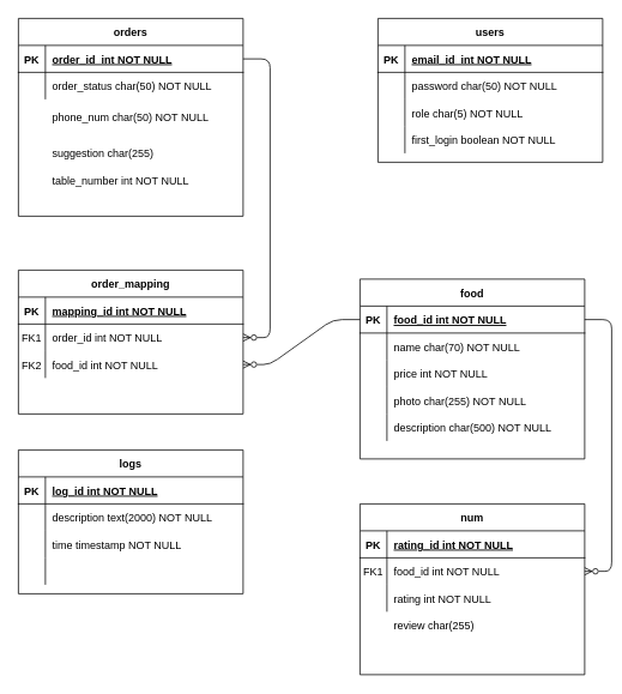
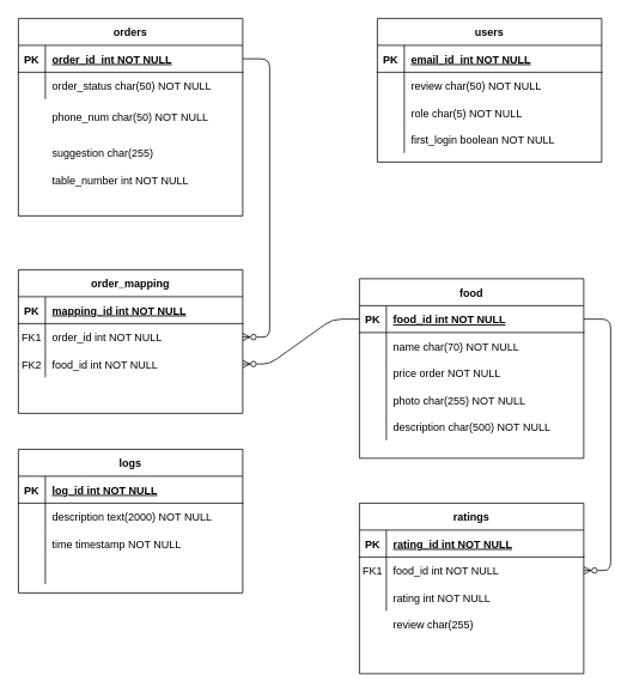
  <mxCell id="0" />
  <mxCell id="1" parent="0" />
  <mxCell id="2" value="users" style="shape=table;startSize=30;container=1;collapsible=1;childLayout=tableLayout;fixedRows=1;rowLines=0;fontStyle=1;align=center;resizeLast=1;" parent="1" vertex="1"><mxGeometry x="420" y="20" width="250" height="160" as="geometry" /></mxCell>
  <mxCell id="3" value="" style="shape=partialRectangle;collapsible=0;dropTarget=0;pointerEvents=0;fillColor=none;points=[[0,0.5],[1,0.5]];portConstraint=eastwest;top=0;left=0;right=0;bottom=1;" parent="2" vertex="1"><mxGeometry y="30" width="250" height="30" as="geometry" /></mxCell>
  <mxCell id="4" value="PK" style="shape=partialRectangle;overflow=hidden;connectable=0;fillColor=none;top=0;left=0;bottom=0;right=0;fontStyle=1;" parent="3" vertex="1"><mxGeometry width="30" height="30" as="geometry"><mxRectangle width="30" height="30" as="alternateBounds" /></mxGeometry></mxCell>
  <mxCell id="5" value="email_id  int NOT NULL " style="shape=partialRectangle;overflow=hidden;connectable=0;fillColor=none;top=0;left=0;bottom=0;right=0;align=left;spacingLeft=6;fontStyle=5;" parent="3" vertex="1"><mxGeometry x="30" width="220" height="30" as="geometry"><mxRectangle width="220" height="30" as="alternateBounds" /></mxGeometry></mxCell>
  <mxCell id="6" value="" style="shape=partialRectangle;collapsible=0;dropTarget=0;pointerEvents=0;fillColor=none;points=[[0,0.5],[1,0.5]];portConstraint=eastwest;top=0;left=0;right=0;bottom=0;" parent="2" vertex="1"><mxGeometry y="60" width="250" height="30" as="geometry" /></mxCell>
  <mxCell id="7" value="" style="shape=partialRectangle;overflow=hidden;connectable=0;fillColor=none;top=0;left=0;bottom=0;right=0;" parent="6" vertex="1"><mxGeometry width="30" height="30" as="geometry"><mxRectangle width="30" height="30" as="alternateBounds" /></mxGeometry></mxCell>
- <mxCell id="8" value="password char(50) NOT NULL" style="shape=partialRectangle;overflow=hidden;connectable=0;fillColor=none;top=0;left=0;bottom=0;right=0;align=left;spacingLeft=6;" parent="6" vertex="1"><mxGeometry x="30" width="220" height="30" as="geometry"><mxRectangle width="220" height="30" as="alternateBounds" /></mxGeometry></mxCell>
+ <mxCell id="8" value="review char(50) NOT NULL" style="shape=partialRectangle;overflow=hidden;connectable=0;fillColor=none;top=0;left=0;bottom=0;right=0;align=left;spacingLeft=6;" parent="6" vertex="1"><mxGeometry x="30" width="220" height="30" as="geometry"><mxRectangle width="220" height="30" as="alternateBounds" /></mxGeometry></mxCell>
  <mxCell id="9" value="" style="shape=partialRectangle;collapsible=0;dropTarget=0;pointerEvents=0;fillColor=none;points=[[0,0.5],[1,0.5]];portConstraint=eastwest;top=0;left=0;right=0;bottom=0;" parent="2" vertex="1"><mxGeometry y="90" width="250" height="30" as="geometry" /></mxCell>
  <mxCell id="10" value="" style="shape=partialRectangle;overflow=hidden;connectable=0;fillColor=none;top=0;left=0;bottom=0;right=0;" parent="9" vertex="1"><mxGeometry width="30" height="30" as="geometry"><mxRectangle width="30" height="30" as="alternateBounds" /></mxGeometry></mxCell>
  <mxCell id="11" value="role char(5) NOT NULL" style="shape=partialRectangle;overflow=hidden;connectable=0;fillColor=none;top=0;left=0;bottom=0;right=0;align=left;spacingLeft=6;" parent="9" vertex="1"><mxGeometry x="30" width="220" height="30" as="geometry"><mxRectangle width="220" height="30" as="alternateBounds" /></mxGeometry></mxCell>
  <mxCell id="12" value="" style="shape=partialRectangle;collapsible=0;dropTarget=0;pointerEvents=0;fillColor=none;points=[[0,0.5],[1,0.5]];portConstraint=eastwest;top=0;left=0;right=0;bottom=0;" parent="2" vertex="1"><mxGeometry y="120" width="250" height="30" as="geometry" /></mxCell>
  <mxCell id="13" value="" style="shape=partialRectangle;overflow=hidden;connectable=0;fillColor=none;top=0;left=0;bottom=0;right=0;" parent="12" vertex="1"><mxGeometry width="30" height="30" as="geometry"><mxRectangle width="30" height="30" as="alternateBounds" /></mxGeometry></mxCell>
  <mxCell id="14" value="first_login boolean NOT NULL" style="shape=partialRectangle;overflow=hidden;connectable=0;fillColor=none;top=0;left=0;bottom=0;right=0;align=left;spacingLeft=6;" parent="12" vertex="1"><mxGeometry x="30" width="220" height="30" as="geometry"><mxRectangle width="220" height="30" as="alternateBounds" /></mxGeometry></mxCell>
  <mxCell id="15" value="" style="group" parent="1" vertex="1" connectable="0"><mxGeometry x="20" y="20" width="250" height="220" as="geometry" /></mxCell>
  <mxCell id="16" value="orders" style="shape=table;startSize=30;container=1;collapsible=1;childLayout=tableLayout;fixedRows=1;rowLines=0;fontStyle=1;align=center;resizeLast=1;" parent="15" vertex="1"><mxGeometry width="250" height="220" as="geometry" /></mxCell>
  <mxCell id="17" value="" style="shape=partialRectangle;collapsible=0;dropTarget=0;pointerEvents=0;fillColor=none;points=[[0,0.5],[1,0.5]];portConstraint=eastwest;top=0;left=0;right=0;bottom=1;" parent="16" vertex="1"><mxGeometry y="30" width="250" height="30" as="geometry" /></mxCell>
  <mxCell id="18" value="PK" style="shape=partialRectangle;overflow=hidden;connectable=0;fillColor=none;top=0;left=0;bottom=0;right=0;fontStyle=1;" parent="17" vertex="1"><mxGeometry width="30" height="30" as="geometry"><mxRectangle width="30" height="30" as="alternateBounds" /></mxGeometry></mxCell>
  <mxCell id="19" value="order_id  int NOT NULL " style="shape=partialRectangle;overflow=hidden;connectable=0;fillColor=none;top=0;left=0;bottom=0;right=0;align=left;spacingLeft=6;fontStyle=5;" parent="17" vertex="1"><mxGeometry x="30" width="220" height="30" as="geometry"><mxRectangle width="220" height="30" as="alternateBounds" /></mxGeometry></mxCell>
  <mxCell id="20" value="" style="shape=partialRectangle;collapsible=0;dropTarget=0;pointerEvents=0;fillColor=none;points=[[0,0.5],[1,0.5]];portConstraint=eastwest;top=0;left=0;right=0;bottom=0;" parent="16" vertex="1"><mxGeometry y="60" width="250" height="30" as="geometry" /></mxCell>
  <mxCell id="21" value="" style="shape=partialRectangle;overflow=hidden;connectable=0;fillColor=none;top=0;left=0;bottom=0;right=0;" parent="20" vertex="1"><mxGeometry width="30" height="30" as="geometry"><mxRectangle width="30" height="30" as="alternateBounds" /></mxGeometry></mxCell>
  <mxCell id="22" value="order_status char(50) NOT NULL" style="shape=partialRectangle;overflow=hidden;connectable=0;fillColor=none;top=0;left=0;bottom=0;right=0;align=left;spacingLeft=6;" parent="20" vertex="1"><mxGeometry x="30" width="220" height="30" as="geometry"><mxRectangle width="220" height="30" as="alternateBounds" /></mxGeometry></mxCell>
  <mxCell id="23" value="phone_num char(50) NOT NULL" style="shape=partialRectangle;overflow=hidden;connectable=0;fillColor=none;top=0;left=0;bottom=0;right=0;align=left;spacingLeft=6;" parent="15" vertex="1"><mxGeometry x="30" y="95" width="220" height="30" as="geometry"><mxRectangle width="220" height="30" as="alternateBounds" /></mxGeometry></mxCell>
  <mxCell id="24" value="suggestion char(255) " style="shape=partialRectangle;overflow=hidden;connectable=0;fillColor=none;top=0;left=0;bottom=0;right=0;align=left;spacingLeft=6;" parent="15" vertex="1"><mxGeometry x="30" y="135" width="220" height="30" as="geometry"><mxRectangle width="220" height="30" as="alternateBounds" /></mxGeometry></mxCell>
  <mxCell id="25" value="" style="shape=partialRectangle;collapsible=0;dropTarget=0;pointerEvents=0;fillColor=none;points=[[0,0.5],[1,0.5]];portConstraint=eastwest;top=0;left=0;right=0;bottom=0;" parent="15" vertex="1"><mxGeometry y="165" width="250" height="30" as="geometry" /></mxCell>
  <mxCell id="26" value="" style="shape=partialRectangle;overflow=hidden;connectable=0;fillColor=none;top=0;left=0;bottom=0;right=0;" parent="25" vertex="1"><mxGeometry width="30" height="30" as="geometry"><mxRectangle width="30" height="30" as="alternateBounds" /></mxGeometry></mxCell>
  <mxCell id="27" value="table_number int NOT NULL" style="shape=partialRectangle;overflow=hidden;connectable=0;fillColor=none;top=0;left=0;bottom=0;right=0;align=left;spacingLeft=6;" parent="25" vertex="1"><mxGeometry x="30" width="220" height="30" as="geometry"><mxRectangle width="220" height="30" as="alternateBounds" /></mxGeometry></mxCell>
  <mxCell id="28" value="" style="group" parent="1" vertex="1" connectable="0"><mxGeometry x="400" y="560" width="250" height="190" as="geometry" /></mxCell>
- <mxCell id="29" value="num" style="shape=table;startSize=30;container=1;collapsible=1;childLayout=tableLayout;fixedRows=1;rowLines=0;fontStyle=1;align=center;resizeLast=1;" parent="28" vertex="1"><mxGeometry width="250" height="190" as="geometry" /></mxCell>
+ <mxCell id="29" value="ratings" style="shape=table;startSize=30;container=1;collapsible=1;childLayout=tableLayout;fixedRows=1;rowLines=0;fontStyle=1;align=center;resizeLast=1;" parent="28" vertex="1"><mxGeometry width="250" height="190" as="geometry" /></mxCell>
  <mxCell id="30" value="" style="shape=partialRectangle;collapsible=0;dropTarget=0;pointerEvents=0;fillColor=none;points=[[0,0.5],[1,0.5]];portConstraint=eastwest;top=0;left=0;right=0;bottom=1;" parent="29" vertex="1"><mxGeometry y="30" width="250" height="30" as="geometry" /></mxCell>
  <mxCell id="31" value="PK" style="shape=partialRectangle;overflow=hidden;connectable=0;fillColor=none;top=0;left=0;bottom=0;right=0;fontStyle=1;" parent="30" vertex="1"><mxGeometry width="30" height="30" as="geometry"><mxRectangle width="30" height="30" as="alternateBounds" /></mxGeometry></mxCell>
  <mxCell id="32" value="rating_id int NOT NULL " style="shape=partialRectangle;overflow=hidden;connectable=0;fillColor=none;top=0;left=0;bottom=0;right=0;align=left;spacingLeft=6;fontStyle=5;" parent="30" vertex="1"><mxGeometry x="30" width="220" height="30" as="geometry"><mxRectangle width="220" height="30" as="alternateBounds" /></mxGeometry></mxCell>
  <mxCell id="33" value="" style="shape=partialRectangle;collapsible=0;dropTarget=0;pointerEvents=0;fillColor=none;points=[[0,0.5],[1,0.5]];portConstraint=eastwest;top=0;left=0;right=0;bottom=0;" parent="29" vertex="1"><mxGeometry y="60" width="250" height="30" as="geometry" /></mxCell>
  <mxCell id="34" value="FK1" style="shape=partialRectangle;overflow=hidden;connectable=0;fillColor=none;top=0;left=0;bottom=0;right=0;" parent="33" vertex="1"><mxGeometry width="30" height="30" as="geometry"><mxRectangle width="30" height="30" as="alternateBounds" /></mxGeometry></mxCell>
  <mxCell id="35" value="food_id int NOT NULL" style="shape=partialRectangle;overflow=hidden;connectable=0;fillColor=none;top=0;left=0;bottom=0;right=0;align=left;spacingLeft=6;" parent="33" vertex="1"><mxGeometry x="30" width="220" height="30" as="geometry"><mxRectangle width="220" height="30" as="alternateBounds" /></mxGeometry></mxCell>
  <mxCell id="36" value="" style="shape=partialRectangle;collapsible=0;dropTarget=0;pointerEvents=0;fillColor=none;points=[[0,0.5],[1,0.5]];portConstraint=eastwest;top=0;left=0;right=0;bottom=0;" parent="29" vertex="1"><mxGeometry y="90" width="250" height="30" as="geometry" /></mxCell>
  <mxCell id="37" value="" style="shape=partialRectangle;overflow=hidden;connectable=0;fillColor=none;top=0;left=0;bottom=0;right=0;" parent="36" vertex="1"><mxGeometry width="30" height="30" as="geometry"><mxRectangle width="30" height="30" as="alternateBounds" /></mxGeometry></mxCell>
  <mxCell id="38" value="rating int NOT NULL" style="shape=partialRectangle;overflow=hidden;connectable=0;fillColor=none;top=0;left=0;bottom=0;right=0;align=left;spacingLeft=6;" parent="36" vertex="1"><mxGeometry x="30" width="220" height="30" as="geometry"><mxRectangle width="220" height="30" as="alternateBounds" /></mxGeometry></mxCell>
  <mxCell id="39" value="review char(255)  " style="shape=partialRectangle;overflow=hidden;connectable=0;fillColor=none;top=0;left=0;bottom=0;right=0;align=left;spacingLeft=6;" parent="28" vertex="1"><mxGeometry x="30" y="120" width="220" height="30" as="geometry"><mxRectangle width="220" height="30" as="alternateBounds" /></mxGeometry></mxCell>
  <mxCell id="40" value="" style="group" parent="1" vertex="1" connectable="0"><mxGeometry x="400" y="310" width="250" height="200" as="geometry" /></mxCell>
  <mxCell id="41" value="food" style="shape=table;startSize=30;container=1;collapsible=1;childLayout=tableLayout;fixedRows=1;rowLines=0;fontStyle=1;align=center;resizeLast=1;" parent="40" vertex="1"><mxGeometry width="250" height="200" as="geometry"><mxRectangle width="60" height="30" as="alternateBounds" /></mxGeometry></mxCell>
  <mxCell id="42" value="" style="shape=partialRectangle;collapsible=0;dropTarget=0;pointerEvents=0;fillColor=none;points=[[0,0.5],[1,0.5]];portConstraint=eastwest;top=0;left=0;right=0;bottom=1;" parent="41" vertex="1"><mxGeometry y="30" width="250" height="30" as="geometry" /></mxCell>
  <mxCell id="43" value="PK" style="shape=partialRectangle;overflow=hidden;connectable=0;fillColor=none;top=0;left=0;bottom=0;right=0;fontStyle=1;" parent="42" vertex="1"><mxGeometry width="30" height="30" as="geometry"><mxRectangle width="30" height="30" as="alternateBounds" /></mxGeometry></mxCell>
  <mxCell id="44" value="food_id int NOT NULL " style="shape=partialRectangle;overflow=hidden;connectable=0;fillColor=none;top=0;left=0;bottom=0;right=0;align=left;spacingLeft=6;fontStyle=5;" parent="42" vertex="1"><mxGeometry x="30" width="220" height="30" as="geometry"><mxRectangle width="220" height="30" as="alternateBounds" /></mxGeometry></mxCell>
  <mxCell id="45" value="" style="shape=partialRectangle;collapsible=0;dropTarget=0;pointerEvents=0;fillColor=none;points=[[0,0.5],[1,0.5]];portConstraint=eastwest;top=0;left=0;right=0;bottom=0;" parent="41" vertex="1"><mxGeometry y="60" width="250" height="30" as="geometry" /></mxCell>
  <mxCell id="46" value="" style="shape=partialRectangle;overflow=hidden;connectable=0;fillColor=none;top=0;left=0;bottom=0;right=0;" parent="45" vertex="1"><mxGeometry width="30" height="30" as="geometry"><mxRectangle width="30" height="30" as="alternateBounds" /></mxGeometry></mxCell>
  <mxCell id="47" value="name char(70) NOT NULL" style="shape=partialRectangle;overflow=hidden;connectable=0;fillColor=none;top=0;left=0;bottom=0;right=0;align=left;spacingLeft=6;" parent="45" vertex="1"><mxGeometry x="30" width="220" height="30" as="geometry"><mxRectangle width="220" height="30" as="alternateBounds" /></mxGeometry></mxCell>
  <mxCell id="48" value="" style="shape=partialRectangle;collapsible=0;dropTarget=0;pointerEvents=0;fillColor=none;points=[[0,0.5],[1,0.5]];portConstraint=eastwest;top=0;left=0;right=0;bottom=0;" parent="41" vertex="1"><mxGeometry y="90" width="250" height="30" as="geometry" /></mxCell>
  <mxCell id="49" value="" style="shape=partialRectangle;overflow=hidden;connectable=0;fillColor=none;top=0;left=0;bottom=0;right=0;" parent="48" vertex="1"><mxGeometry width="30" height="30" as="geometry"><mxRectangle width="30" height="30" as="alternateBounds" /></mxGeometry></mxCell>
- <mxCell id="50" value="price int NOT NULL" style="shape=partialRectangle;overflow=hidden;connectable=0;fillColor=none;top=0;left=0;bottom=0;right=0;align=left;spacingLeft=6;" parent="48" vertex="1"><mxGeometry x="30" width="220" height="30" as="geometry"><mxRectangle width="220" height="30" as="alternateBounds" /></mxGeometry></mxCell>
+ <mxCell id="50" value="price order NOT NULL" style="shape=partialRectangle;overflow=hidden;connectable=0;fillColor=none;top=0;left=0;bottom=0;right=0;align=left;spacingLeft=6;" parent="48" vertex="1"><mxGeometry x="30" width="220" height="30" as="geometry"><mxRectangle width="220" height="30" as="alternateBounds" /></mxGeometry></mxCell>
  <mxCell id="51" value="" style="shape=partialRectangle;collapsible=0;dropTarget=0;pointerEvents=0;fillColor=none;points=[[0,0.5],[1,0.5]];portConstraint=eastwest;top=0;left=0;right=0;bottom=0;" parent="41" vertex="1"><mxGeometry y="120" width="250" height="30" as="geometry" /></mxCell>
  <mxCell id="52" value="" style="shape=partialRectangle;overflow=hidden;connectable=0;fillColor=none;top=0;left=0;bottom=0;right=0;" parent="51" vertex="1"><mxGeometry width="30" height="30" as="geometry"><mxRectangle width="30" height="30" as="alternateBounds" /></mxGeometry></mxCell>
  <mxCell id="53" value="photo char(255) NOT NULL" style="shape=partialRectangle;overflow=hidden;connectable=0;fillColor=none;top=0;left=0;bottom=0;right=0;align=left;spacingLeft=6;" parent="51" vertex="1"><mxGeometry x="30" width="220" height="30" as="geometry"><mxRectangle width="220" height="30" as="alternateBounds" /></mxGeometry></mxCell>
  <mxCell id="54" value="" style="shape=partialRectangle;collapsible=0;dropTarget=0;pointerEvents=0;fillColor=none;points=[[0,0.5],[1,0.5]];portConstraint=eastwest;top=0;left=0;right=0;bottom=0;" parent="41" vertex="1"><mxGeometry y="150" width="250" height="30" as="geometry" /></mxCell>
  <mxCell id="55" value="" style="shape=partialRectangle;overflow=hidden;connectable=0;fillColor=none;top=0;left=0;bottom=0;right=0;" parent="54" vertex="1"><mxGeometry width="30" height="30" as="geometry"><mxRectangle width="30" height="30" as="alternateBounds" /></mxGeometry></mxCell>
  <mxCell id="56" value="description char(500) NOT NULL" style="shape=partialRectangle;overflow=hidden;connectable=0;fillColor=none;top=0;left=0;bottom=0;right=0;align=left;spacingLeft=6;" parent="54" vertex="1"><mxGeometry x="30" width="220" height="30" as="geometry"><mxRectangle width="220" height="30" as="alternateBounds" /></mxGeometry></mxCell>
  <mxCell id="57" value="" style="edgeStyle=entityRelationEdgeStyle;fontSize=12;html=1;endArrow=ERzeroToMany;endFill=0;" parent="1" source="42" target="67" edge="1"><mxGeometry width="100" height="100" relative="1" as="geometry"><mxPoint x="290" y="350" as="sourcePoint" /><mxPoint x="390" y="250" as="targetPoint" /></mxGeometry></mxCell>
  <mxCell id="58" value="" style="edgeStyle=entityRelationEdgeStyle;fontSize=12;html=1;endArrow=ERzeroToMany;exitX=1;exitY=0.5;exitDx=0;exitDy=0;endFill=0;" parent="1" source="17" target="64" edge="1"><mxGeometry width="100" height="100" relative="1" as="geometry"><mxPoint x="265" y="280" as="sourcePoint" /><mxPoint x="365" y="180" as="targetPoint" /></mxGeometry></mxCell>
  <mxCell id="59" value="" style="edgeStyle=entityRelationEdgeStyle;fontSize=12;html=1;endArrow=ERzeroToMany;entryX=1;entryY=0.5;entryDx=0;entryDy=0;endFill=0;" parent="1" source="42" target="33" edge="1"><mxGeometry width="100" height="100" relative="1" as="geometry"><mxPoint x="290" y="350" as="sourcePoint" /><mxPoint x="710" y="330" as="targetPoint" /></mxGeometry></mxCell>
  <mxCell id="60" value="order_mapping" style="shape=table;startSize=30;container=1;collapsible=1;childLayout=tableLayout;fixedRows=1;rowLines=0;fontStyle=1;align=center;resizeLast=1;" parent="1" vertex="1"><mxGeometry x="20" y="300" width="250" height="160" as="geometry"><mxRectangle y="80" width="110" height="30" as="alternateBounds" /></mxGeometry></mxCell>
  <mxCell id="61" value="" style="shape=partialRectangle;collapsible=0;dropTarget=0;pointerEvents=0;fillColor=none;points=[[0,0.5],[1,0.5]];portConstraint=eastwest;top=0;left=0;right=0;bottom=1;" parent="60" vertex="1"><mxGeometry y="30" width="250" height="30" as="geometry" /></mxCell>
  <mxCell id="62" value="PK" style="shape=partialRectangle;overflow=hidden;connectable=0;fillColor=none;top=0;left=0;bottom=0;right=0;fontStyle=1;" parent="61" vertex="1"><mxGeometry width="30" height="30" as="geometry"><mxRectangle width="30" height="30" as="alternateBounds" /></mxGeometry></mxCell>
  <mxCell id="63" value="mapping_id int NOT NULL " style="shape=partialRectangle;overflow=hidden;connectable=0;fillColor=none;top=0;left=0;bottom=0;right=0;align=left;spacingLeft=6;fontStyle=5;" parent="61" vertex="1"><mxGeometry x="30" width="220" height="30" as="geometry"><mxRectangle width="220" height="30" as="alternateBounds" /></mxGeometry></mxCell>
  <mxCell id="64" value="" style="shape=partialRectangle;collapsible=0;dropTarget=0;pointerEvents=0;fillColor=none;points=[[0,0.5],[1,0.5]];portConstraint=eastwest;top=0;left=0;right=0;bottom=0;" parent="60" vertex="1"><mxGeometry y="60" width="250" height="30" as="geometry" /></mxCell>
  <mxCell id="65" value="FK1" style="shape=partialRectangle;overflow=hidden;connectable=0;fillColor=none;top=0;left=0;bottom=0;right=0;" parent="64" vertex="1"><mxGeometry width="30" height="30" as="geometry"><mxRectangle width="30" height="30" as="alternateBounds" /></mxGeometry></mxCell>
  <mxCell id="66" value="order_id int NOT NULL" style="shape=partialRectangle;overflow=hidden;connectable=0;fillColor=none;top=0;left=0;bottom=0;right=0;align=left;spacingLeft=6;" parent="64" vertex="1"><mxGeometry x="30" width="220" height="30" as="geometry"><mxRectangle width="220" height="30" as="alternateBounds" /></mxGeometry></mxCell>
  <mxCell id="67" value="" style="shape=partialRectangle;collapsible=0;dropTarget=0;pointerEvents=0;fillColor=none;points=[[0,0.5],[1,0.5]];portConstraint=eastwest;top=0;left=0;right=0;bottom=0;" parent="60" vertex="1"><mxGeometry y="90" width="250" height="30" as="geometry" /></mxCell>
  <mxCell id="68" value="FK2" style="shape=partialRectangle;overflow=hidden;connectable=0;fillColor=none;top=0;left=0;bottom=0;right=0;" parent="67" vertex="1"><mxGeometry width="30" height="30" as="geometry"><mxRectangle width="30" height="30" as="alternateBounds" /></mxGeometry></mxCell>
  <mxCell id="69" value="food_id int NOT NULL" style="shape=partialRectangle;overflow=hidden;connectable=0;fillColor=none;top=0;left=0;bottom=0;right=0;align=left;spacingLeft=6;" parent="67" vertex="1"><mxGeometry x="30" width="220" height="30" as="geometry"><mxRectangle width="220" height="30" as="alternateBounds" /></mxGeometry></mxCell>
  <mxCell id="70" value="logs" style="shape=table;startSize=30;container=1;collapsible=1;childLayout=tableLayout;fixedRows=1;rowLines=0;fontStyle=1;align=center;resizeLast=1;" parent="1" vertex="1"><mxGeometry x="20" y="500" width="250" height="160" as="geometry" /></mxCell>
  <mxCell id="71" value="" style="shape=partialRectangle;collapsible=0;dropTarget=0;pointerEvents=0;fillColor=none;points=[[0,0.5],[1,0.5]];portConstraint=eastwest;top=0;left=0;right=0;bottom=1;" parent="70" vertex="1"><mxGeometry y="30" width="250" height="30" as="geometry" /></mxCell>
  <mxCell id="72" value="PK" style="shape=partialRectangle;overflow=hidden;connectable=0;fillColor=none;top=0;left=0;bottom=0;right=0;fontStyle=1;" parent="71" vertex="1"><mxGeometry width="30" height="30" as="geometry"><mxRectangle width="30" height="30" as="alternateBounds" /></mxGeometry></mxCell>
  <mxCell id="73" value="log_id int NOT NULL " style="shape=partialRectangle;overflow=hidden;connectable=0;fillColor=none;top=0;left=0;bottom=0;right=0;align=left;spacingLeft=6;fontStyle=5;" parent="71" vertex="1"><mxGeometry x="30" width="220" height="30" as="geometry"><mxRectangle width="220" height="30" as="alternateBounds" /></mxGeometry></mxCell>
  <mxCell id="74" value="" style="shape=partialRectangle;collapsible=0;dropTarget=0;pointerEvents=0;fillColor=none;points=[[0,0.5],[1,0.5]];portConstraint=eastwest;top=0;left=0;right=0;bottom=0;" parent="70" vertex="1"><mxGeometry y="60" width="250" height="30" as="geometry" /></mxCell>
  <mxCell id="75" value="" style="shape=partialRectangle;overflow=hidden;connectable=0;fillColor=none;top=0;left=0;bottom=0;right=0;" parent="74" vertex="1"><mxGeometry width="30" height="30" as="geometry"><mxRectangle width="30" height="30" as="alternateBounds" /></mxGeometry></mxCell>
  <mxCell id="76" value="description text(2000) NOT NULL" style="shape=partialRectangle;overflow=hidden;connectable=0;fillColor=none;top=0;left=0;bottom=0;right=0;align=left;spacingLeft=6;" parent="74" vertex="1"><mxGeometry x="30" width="220" height="30" as="geometry"><mxRectangle width="220" height="30" as="alternateBounds" /></mxGeometry></mxCell>
  <mxCell id="77" value="" style="shape=partialRectangle;collapsible=0;dropTarget=0;pointerEvents=0;fillColor=none;points=[[0,0.5],[1,0.5]];portConstraint=eastwest;top=0;left=0;right=0;bottom=0;" parent="70" vertex="1"><mxGeometry y="90" width="250" height="30" as="geometry" /></mxCell>
  <mxCell id="78" value="" style="shape=partialRectangle;overflow=hidden;connectable=0;fillColor=none;top=0;left=0;bottom=0;right=0;" parent="77" vertex="1"><mxGeometry width="30" height="30" as="geometry"><mxRectangle width="30" height="30" as="alternateBounds" /></mxGeometry></mxCell>
  <mxCell id="79" value="time timestamp NOT NULL" style="shape=partialRectangle;overflow=hidden;connectable=0;fillColor=none;top=0;left=0;bottom=0;right=0;align=left;spacingLeft=6;" parent="77" vertex="1"><mxGeometry x="30" width="220" height="30" as="geometry"><mxRectangle width="220" height="30" as="alternateBounds" /></mxGeometry></mxCell>
  <mxCell id="80" value="" style="shape=partialRectangle;collapsible=0;dropTarget=0;pointerEvents=0;fillColor=none;points=[[0,0.5],[1,0.5]];portConstraint=eastwest;top=0;left=0;right=0;bottom=0;" parent="70" vertex="1"><mxGeometry y="120" width="250" height="30" as="geometry" /></mxCell>
  <mxCell id="81" value="" style="shape=partialRectangle;overflow=hidden;connectable=0;fillColor=none;top=0;left=0;bottom=0;right=0;" parent="80" vertex="1"><mxGeometry width="30" height="30" as="geometry"><mxRectangle width="30" height="30" as="alternateBounds" /></mxGeometry></mxCell>
  <mxCell id="82" value="" style="shape=partialRectangle;overflow=hidden;connectable=0;fillColor=none;top=0;left=0;bottom=0;right=0;align=left;spacingLeft=6;" parent="80" vertex="1"><mxGeometry x="30" width="220" height="30" as="geometry"><mxRectangle width="220" height="30" as="alternateBounds" /></mxGeometry></mxCell>
